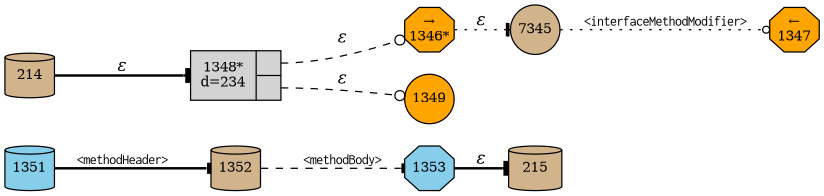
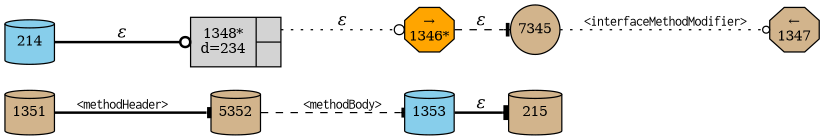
  digraph {
    rankdir=LR
    node [fillcolor=tan fixedsize=true fontsize=11 shape=cylinder style=filled peripheries=1]
    edge [arrowhead=odot fontname="Times-Italic" style=dashed]
    n1 [label=215 width=.6 peripheries=""]
    n2 [label=7345 shape=circle width=.55]
-   n3 [fillcolor=orange label="&larr;\n1347" shape=octagon width=.55]
+   n3 [label="&larr;\n1347" shape=octagon width=.55]
    n4 [fillcolor=orange label="&rarr;\n1346*" shape=octagon width=.55]
    n5 [fillcolor=lightgrey fixedsize=false label="{1348*\nd=234|{<p0>|<p1>}}" shape=record]
-   n6 [fillcolor=orange label=1349 shape=circle width=.55]
-   n7 [fillcolor=skyblue label=1351 width=.55]
-   n8 [label=1352 width=.55]
-   n9 [label=214 width=.55]
-   n10 [fillcolor=skyblue label=1353 shape=octagon width=.55]
+   n7 [label=1351 width=.55]
+   n8 [label=5352 width=.55]
+   n9 [fillcolor=skyblue label=214 width=.55]
+   n10 [fillcolor=skyblue label=1353 width=.55]
    n2 -> n3 [arrowsize=.7 fontname=Courier fontsize=11 label="<interfaceMethodModifier>" style=dotted]
-   n4 -> n2 [arrowhead=tee label="&epsilon;" style=dotted]
-   n5 -> n4 [label="&epsilon;" tailport=p0]
-   n5 -> n6 [label="&epsilon;" tailport=p1]
+   n4 -> n2 [arrowhead=tee label="&epsilon;"]
+   n5 -> n4 [label="&epsilon;" style=dotted tailport=p0]
    n7 -> n8 [arrowhead=tee arrowsize=.7 fontname=Courier fontsize=11 label="<methodHeader>" style=bold]
    n8 -> n10 [arrowhead=tee arrowsize=.7 fontname=Courier fontsize=11 label="<methodBody>"]
-   n9 -> n5 [arrowhead=tee label="&epsilon;" style=bold]
+   n9 -> n5 [label="&epsilon;" style=bold]
    n10 -> n1 [arrowhead=tee label="&epsilon;" style=bold]
  }
